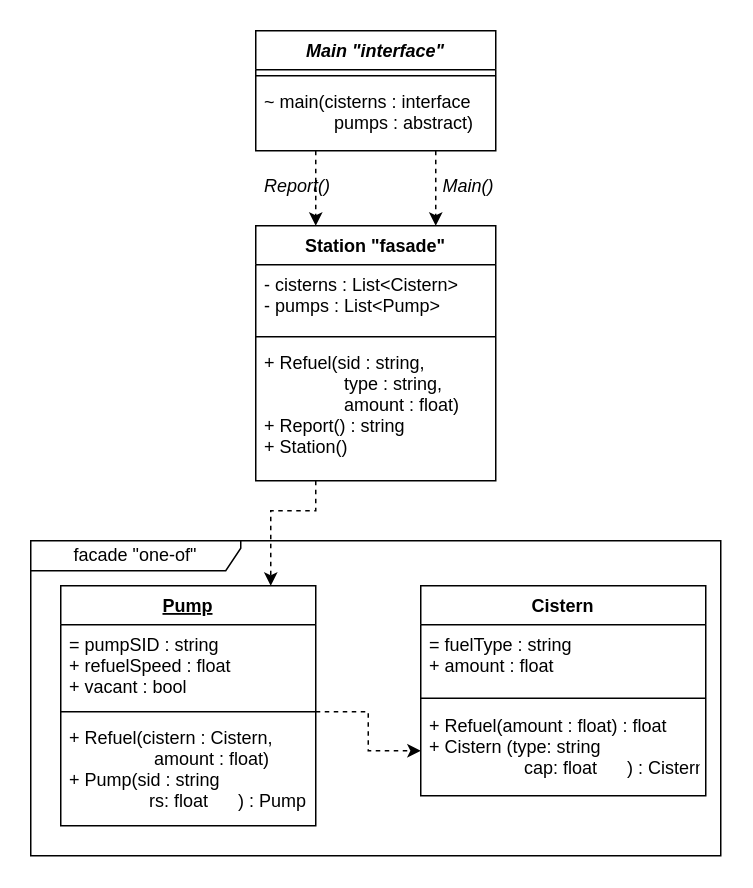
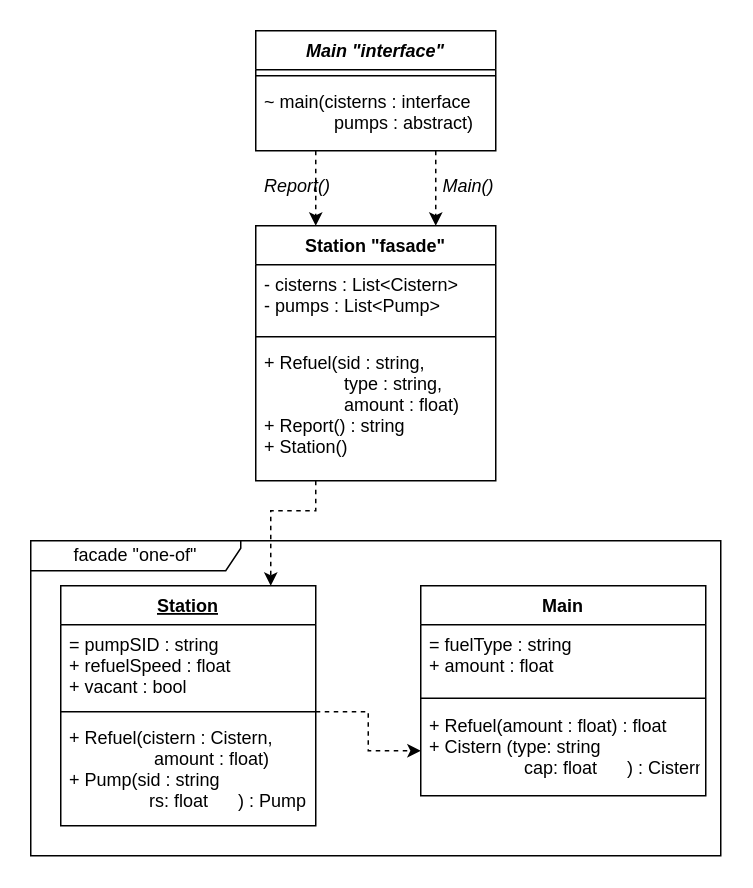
  <mxCell id="0" />
  <mxCell id="1" parent="0" />
  <mxCell id="2" style="edgeStyle=orthogonalEdgeStyle;rounded=0;orthogonalLoop=1;jettySize=auto;html=1;dashed=1;" edge="1" parent="1" source="3" target="8"><mxGeometry relative="1" as="geometry"><Array as="points"><mxPoint x="210" y="340" /><mxPoint x="180" y="340" /></Array></mxGeometry></mxCell>
  <mxCell id="3" value="Station &quot;fasade&quot;" style="swimlane;fontStyle=1;align=center;verticalAlign=top;childLayout=stackLayout;horizontal=1;startSize=26;horizontalStack=0;resizeParent=1;resizeParentMax=0;resizeLast=0;collapsible=1;marginBottom=0;" vertex="1" parent="1"><mxGeometry x="170" y="150" width="160" height="170" as="geometry" /></mxCell>
  <mxCell id="4" value="- cisterns : List&lt;Cistern&gt;&#10;- pumps : List&lt;Pump&gt;" style="text;strokeColor=none;fillColor=none;align=left;verticalAlign=top;spacingLeft=4;spacingRight=4;overflow=hidden;rotatable=0;points=[[0,0.5],[1,0.5]];portConstraint=eastwest;" vertex="1" parent="3"><mxGeometry y="26" width="160" height="44" as="geometry" /></mxCell>
  <mxCell id="5" value="" style="line;strokeWidth=1;fillColor=none;align=left;verticalAlign=middle;spacingTop=-1;spacingLeft=3;spacingRight=3;rotatable=0;labelPosition=right;points=[];portConstraint=eastwest;" vertex="1" parent="3"><mxGeometry y="70" width="160" height="8" as="geometry" /></mxCell>
  <mxCell id="6" value="+ Refuel(sid : string,&#10;                type : string,&#10;                amount : float)&#10;+ Report() : string&#10;+ Station()" style="text;strokeColor=none;fillColor=none;align=left;verticalAlign=top;spacingLeft=4;spacingRight=4;overflow=hidden;rotatable=0;points=[[0,0.5],[1,0.5]];portConstraint=eastwest;" vertex="1" parent="3"><mxGeometry y="78" width="160" height="92" as="geometry" /></mxCell>
  <mxCell id="7" value="facade &quot;one-of&quot;" style="shape=umlFrame;whiteSpace=wrap;html=1;width=140;height=20;" vertex="1" parent="1"><mxGeometry x="20" y="360" width="460" height="210" as="geometry" /></mxCell>
- <mxCell id="8" value="Pump" style="swimlane;fontStyle=5;align=center;verticalAlign=top;childLayout=stackLayout;horizontal=1;startSize=26;horizontalStack=0;resizeParent=1;resizeParentMax=0;resizeLast=0;collapsible=1;marginBottom=0;" vertex="1" parent="1"><mxGeometry x="40" y="390" width="170" height="160" as="geometry" /></mxCell>
+ <mxCell id="8" value="Station" style="swimlane;fontStyle=5;align=center;verticalAlign=top;childLayout=stackLayout;horizontal=1;startSize=26;horizontalStack=0;resizeParent=1;resizeParentMax=0;resizeLast=0;collapsible=1;marginBottom=0;" vertex="1" parent="1"><mxGeometry x="40" y="390" width="170" height="160" as="geometry" /></mxCell>
  <mxCell id="9" value="= pumpSID : string&#10;+ refuelSpeed : float&#10;+ vacant : bool" style="text;strokeColor=none;fillColor=none;align=left;verticalAlign=top;spacingLeft=4;spacingRight=4;overflow=hidden;rotatable=0;points=[[0,0.5],[1,0.5]];portConstraint=eastwest;" vertex="1" parent="8"><mxGeometry y="26" width="170" height="54" as="geometry" /></mxCell>
  <mxCell id="10" value="" style="line;strokeWidth=1;fillColor=none;align=left;verticalAlign=middle;spacingTop=-1;spacingLeft=3;spacingRight=3;rotatable=0;labelPosition=right;points=[];portConstraint=eastwest;" vertex="1" parent="8"><mxGeometry y="80" width="170" height="8" as="geometry" /></mxCell>
  <mxCell id="11" value="+ Refuel(cistern : Cistern, &#10;                 amount : float)&#10;+ Pump(sid : string&#10;                rs: float      ) : Pump" style="text;strokeColor=none;fillColor=none;align=left;verticalAlign=top;spacingLeft=4;spacingRight=4;overflow=hidden;rotatable=0;points=[[0,0.5],[1,0.5]];portConstraint=eastwest;" vertex="1" parent="8"><mxGeometry y="88" width="170" height="72" as="geometry" /></mxCell>
- <mxCell id="12" value="Cistern" style="swimlane;fontStyle=1;align=center;verticalAlign=top;childLayout=stackLayout;horizontal=1;startSize=26;horizontalStack=0;resizeParent=1;resizeParentMax=0;resizeLast=0;collapsible=1;marginBottom=0;" vertex="1" parent="1"><mxGeometry x="280" y="390" width="190" height="140" as="geometry" /></mxCell>
+ <mxCell id="12" value="Main" style="swimlane;fontStyle=1;align=center;verticalAlign=top;childLayout=stackLayout;horizontal=1;startSize=26;horizontalStack=0;resizeParent=1;resizeParentMax=0;resizeLast=0;collapsible=1;marginBottom=0;" vertex="1" parent="1"><mxGeometry x="280" y="390" width="190" height="140" as="geometry" /></mxCell>
  <mxCell id="13" value="= fuelType : string&#10;+ amount : float" style="text;strokeColor=none;fillColor=none;align=left;verticalAlign=top;spacingLeft=4;spacingRight=4;overflow=hidden;rotatable=0;points=[[0,0.5],[1,0.5]];portConstraint=eastwest;" vertex="1" parent="12"><mxGeometry y="26" width="190" height="44" as="geometry" /></mxCell>
  <mxCell id="14" value="" style="line;strokeWidth=1;fillColor=none;align=left;verticalAlign=middle;spacingTop=-1;spacingLeft=3;spacingRight=3;rotatable=0;labelPosition=right;points=[];portConstraint=eastwest;" vertex="1" parent="12"><mxGeometry y="70" width="190" height="10" as="geometry" /></mxCell>
  <mxCell id="15" value="+ Refuel(amount : float) : float&#10;+ Cistern (type: string&#10;                   cap: float      ) : Cistern" style="text;strokeColor=none;fillColor=none;align=left;verticalAlign=top;spacingLeft=4;spacingRight=4;overflow=hidden;rotatable=0;points=[[0,0.5],[1,0.5]];portConstraint=eastwest;" vertex="1" parent="12"><mxGeometry y="80" width="190" height="60" as="geometry" /></mxCell>
  <mxCell id="16" style="edgeStyle=orthogonalEdgeStyle;rounded=0;orthogonalLoop=1;jettySize=auto;html=1;dashed=1;" edge="1" parent="1" source="18" target="3"><mxGeometry relative="1" as="geometry"><Array as="points"><mxPoint x="210" y="130" /><mxPoint x="210" y="130" /></Array></mxGeometry></mxCell>
  <mxCell id="17" style="edgeStyle=orthogonalEdgeStyle;rounded=0;orthogonalLoop=1;jettySize=auto;html=1;dashed=1;" edge="1" parent="1" source="18" target="3"><mxGeometry relative="1" as="geometry"><Array as="points"><mxPoint x="290" y="130" /><mxPoint x="290" y="130" /></Array></mxGeometry></mxCell>
  <mxCell id="18" value="Main &quot;interface&quot;" style="swimlane;fontStyle=3;align=center;verticalAlign=top;childLayout=stackLayout;horizontal=1;startSize=26;horizontalStack=0;resizeParent=1;resizeParentMax=0;resizeLast=0;collapsible=1;marginBottom=0;" vertex="1" parent="1"><mxGeometry x="170" y="20" width="160" height="80" as="geometry" /></mxCell>
  <mxCell id="19" value="" style="line;strokeWidth=1;fillColor=none;align=left;verticalAlign=middle;spacingTop=-1;spacingLeft=3;spacingRight=3;rotatable=0;labelPosition=right;points=[];portConstraint=eastwest;" vertex="1" parent="18"><mxGeometry y="26" width="160" height="8" as="geometry" /></mxCell>
  <mxCell id="20" value="~ main(cisterns : interface&#10;              pumps : abstract)" style="text;strokeColor=none;fillColor=none;align=left;verticalAlign=top;spacingLeft=4;spacingRight=4;overflow=hidden;rotatable=0;points=[[0,0.5],[1,0.5]];portConstraint=eastwest;" vertex="1" parent="18"><mxGeometry y="34" width="160" height="46" as="geometry" /></mxCell>
  <mxCell id="21" value="Main()" style="text;align=left;fontStyle=2;verticalAlign=middle;spacingLeft=3;spacingRight=3;strokeColor=none;rotatable=0;points=[[0,0.5],[1,0.5]];portConstraint=eastwest;" vertex="1" parent="1"><mxGeometry x="290" y="110" width="80" height="26" as="geometry" /></mxCell>
  <mxCell id="22" value="Report()" style="text;align=right;fontStyle=2;verticalAlign=middle;spacingLeft=3;spacingRight=3;strokeColor=none;rotatable=0;points=[[0,0.5],[1,0.5]];portConstraint=eastwest;" vertex="1" parent="1"><mxGeometry x="145" y="110" width="80" height="26" as="geometry" /></mxCell>
  <mxCell id="23" style="edgeStyle=orthogonalEdgeStyle;rounded=0;orthogonalLoop=1;jettySize=auto;html=1;dashed=1;" edge="1" parent="1" source="10" target="15"><mxGeometry relative="1" as="geometry" /></mxCell>
